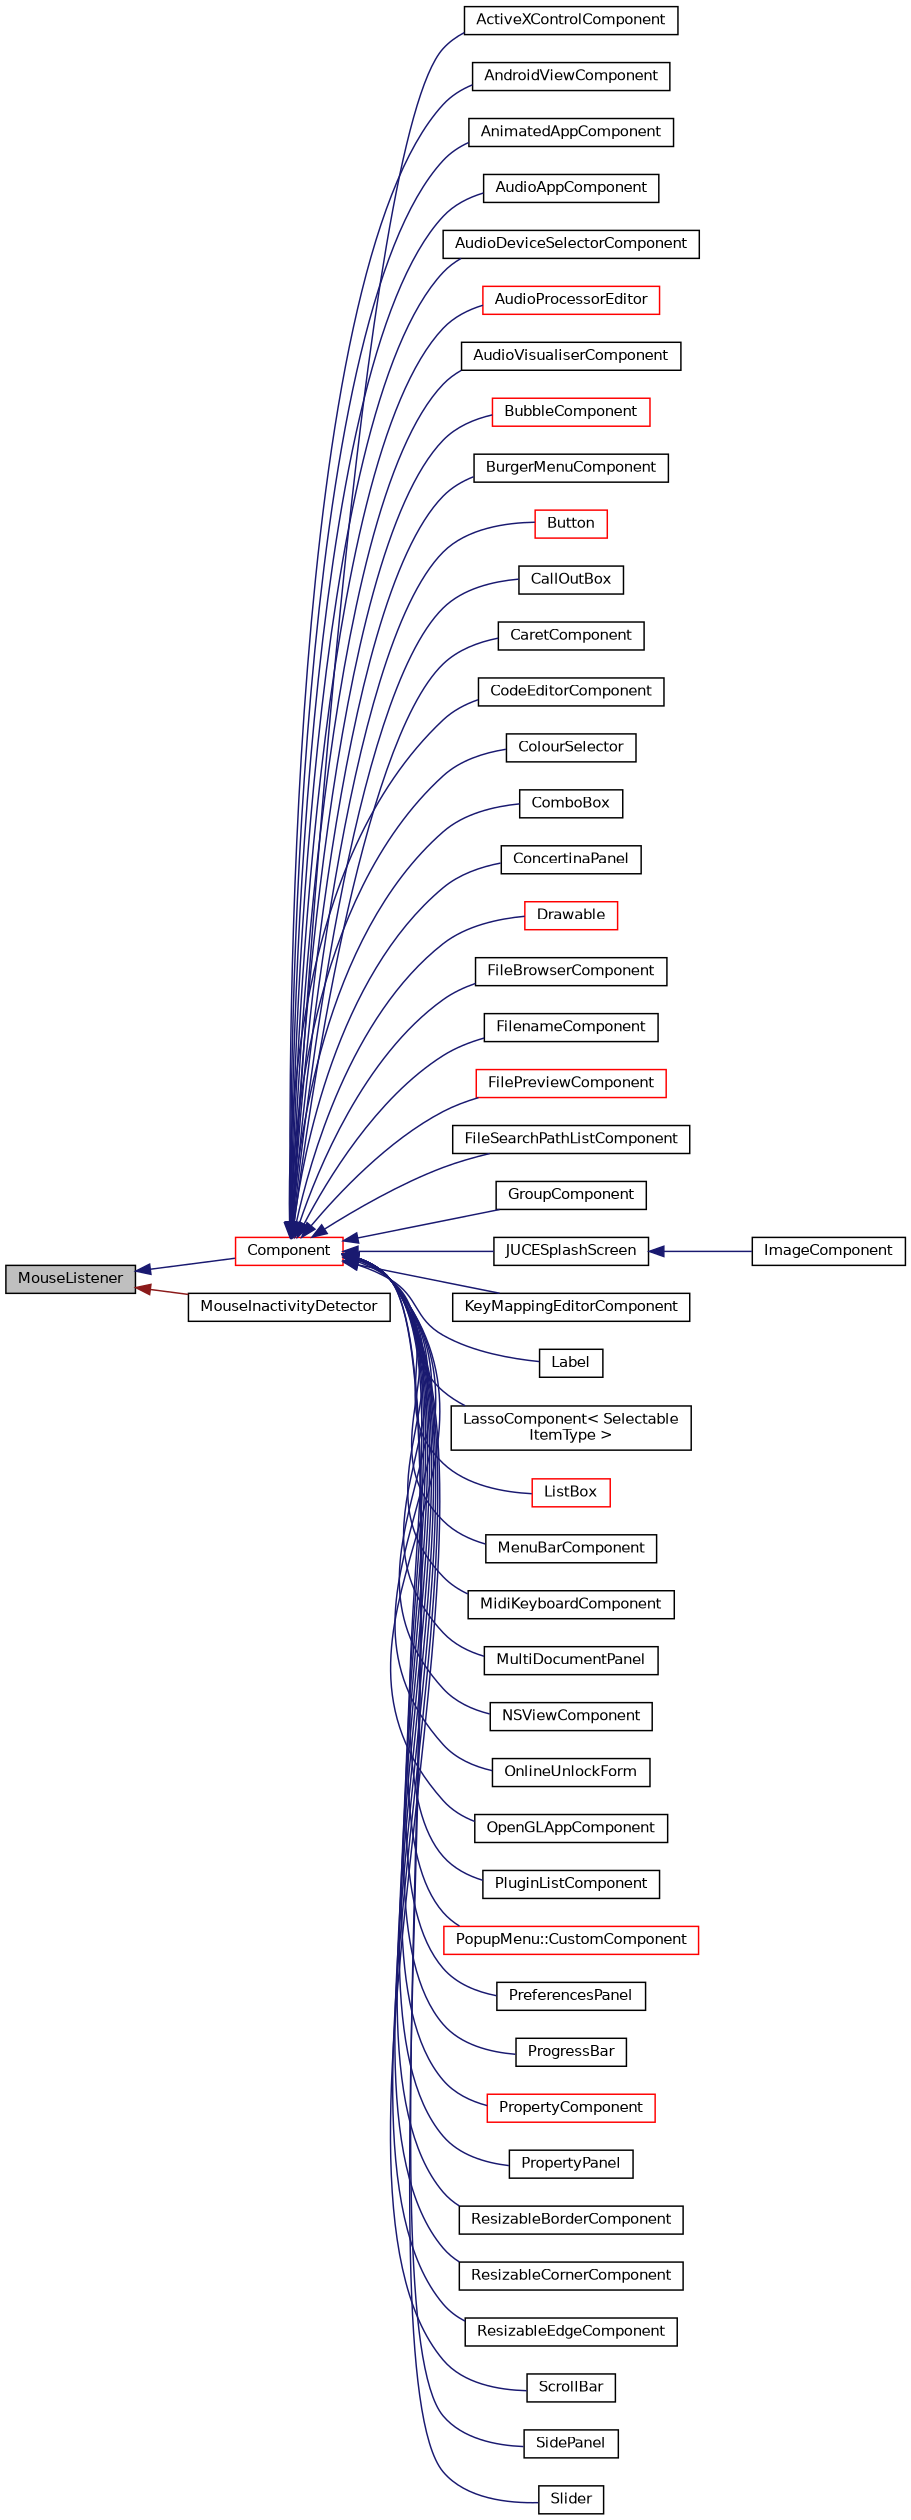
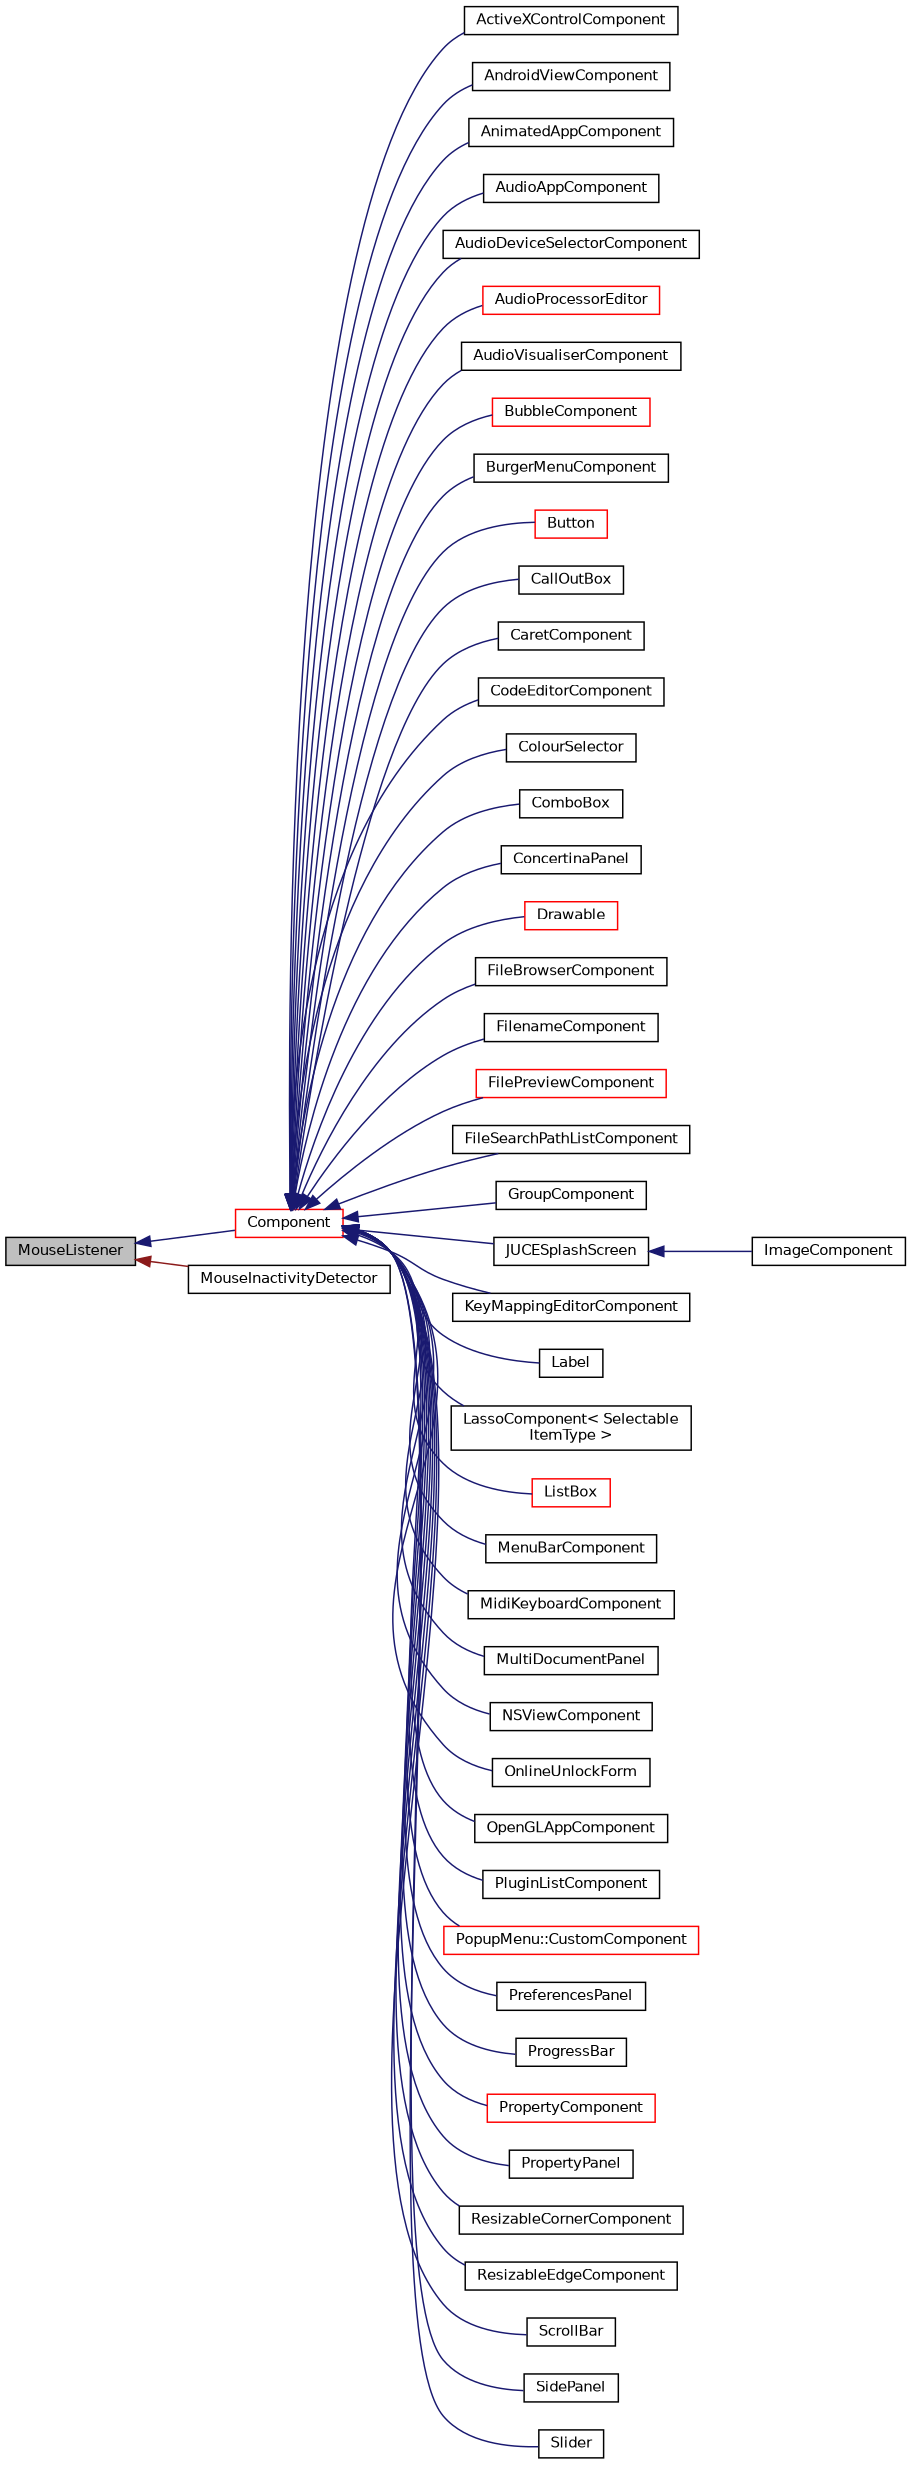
  digraph {
    rankdir=LR
    node [color=black fontname=Helvetica fontsize=10 shape=record]
    edge [color=midnightblue dir=back fontname=Helvetica fontsize=10 labelfontname=Helvetica labelfontsize=10 style=solid]
    n1 [fillcolor=grey75 fontcolor=black height=0.2 label=MouseListener style=filled width=0.4]
    n2 [color=red height=0.2 label=Component width=0.4]
    n3 [height=0.2 label=MouseInactivityDetector width=0.4]
    n4 [height=0.2 label=ActiveXControlComponent width=0.4]
    n5 [height=0.2 label=AndroidViewComponent width=0.4]
    n6 [height=0.2 label=AnimatedAppComponent width=0.4]
    n7 [height=0.2 label=AudioAppComponent width=0.4]
    n8 [height=0.2 label=AudioDeviceSelectorComponent width=0.4]
    n9 [color=red height=0.2 label=AudioProcessorEditor width=0.4]
    n10 [height=0.2 label=AudioVisualiserComponent width=0.4]
    n11 [color=red height=0.2 label=BubbleComponent width=0.4]
    n12 [height=0.2 label=BurgerMenuComponent width=0.4]
    n13 [color=red height=0.2 label=Button width=0.4]
    n14 [height=0.2 label=CallOutBox width=0.4]
    n15 [height=0.2 label=CaretComponent width=0.4]
    n16 [height=0.2 label=CodeEditorComponent width=0.4]
    n17 [height=0.2 label=ColourSelector width=0.4]
    n18 [height=0.2 label=ComboBox width=0.4]
    n19 [height=0.2 label=ConcertinaPanel width=0.4]
    n20 [color=red height=0.2 label=Drawable width=0.4]
    n21 [height=0.2 label=FileBrowserComponent width=0.4]
    n22 [height=0.2 label=FilenameComponent width=0.4]
    n23 [color=red height=0.2 label=FilePreviewComponent width=0.4]
    n24 [height=0.2 label=FileSearchPathListComponent width=0.4]
    n25 [height=0.2 label=GroupComponent width=0.4]
    n26 [height=0.2 label=JUCESplashScreen width=0.4]
    n27 [height=0.2 label=KeyMappingEditorComponent width=0.4]
    n28 [height=0.2 label=Label width=0.4]
    n29 [height=0.2 label="LassoComponent\< Selectable\lItemType \>" width=0.4]
    n30 [color=red height=0.2 label=ListBox width=0.4]
    n31 [height=0.2 label=MenuBarComponent width=0.4]
    n32 [height=0.2 label=MidiKeyboardComponent width=0.4]
    n33 [height=0.2 label=MultiDocumentPanel width=0.4]
    n34 [height=0.2 label=NSViewComponent width=0.4]
    n35 [height=0.2 label=OnlineUnlockForm width=0.4]
    n36 [height=0.2 label=OpenGLAppComponent width=0.4]
    n37 [height=0.2 label=PluginListComponent width=0.4]
    n38 [color=red height=0.2 label="PopupMenu::CustomComponent" width=0.4]
    n39 [height=0.2 label=PreferencesPanel width=0.4]
    n40 [height=0.2 label=ProgressBar width=0.4]
    n41 [color=red height=0.2 label=PropertyComponent width=0.4]
    n42 [height=0.2 label=PropertyPanel width=0.4]
-   n43 [height=0.2 label=ResizableBorderComponent width=0.4]
    n44 [height=0.2 label=ResizableCornerComponent width=0.4]
    n45 [height=0.2 label=ResizableEdgeComponent width=0.4]
    n46 [height=0.2 label=ScrollBar width=0.4]
    n47 [height=0.2 label=SidePanel width=0.4]
    n48 [height=0.2 label=Slider width=0.4]
    n49 [height=0.2 label=ImageComponent width=0.4]
    n1 -> n2
    n1 -> n3 [color=firebrick4]
    n2 -> n4
    n2 -> n5
    n2 -> n6
    n2 -> n7
    n2 -> n8
    n2 -> n9
    n2 -> n10
    n2 -> n11
    n2 -> n12
    n2 -> n13
    n2 -> n14
    n2 -> n15
    n2 -> n16
    n2 -> n17
    n2 -> n18
    n2 -> n19
    n2 -> n20
    n2 -> n21
    n2 -> n22
    n2 -> n23
    n2 -> n24
    n2 -> n25
    n2 -> n26
    n2 -> n27
    n2 -> n28
    n2 -> n29
    n2 -> n30
    n2 -> n31
    n2 -> n32
    n2 -> n33
    n2 -> n34
    n2 -> n35
    n2 -> n36
    n2 -> n37
    n2 -> n38
    n2 -> n39
    n2 -> n40
    n2 -> n41
    n2 -> n42
-   n2 -> n43
    n2 -> n44
    n2 -> n45
    n2 -> n46
    n2 -> n47
    n2 -> n48
    n26 -> n49
  }
